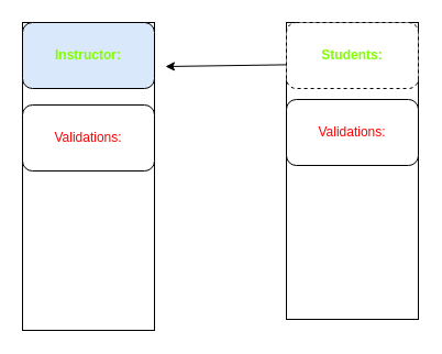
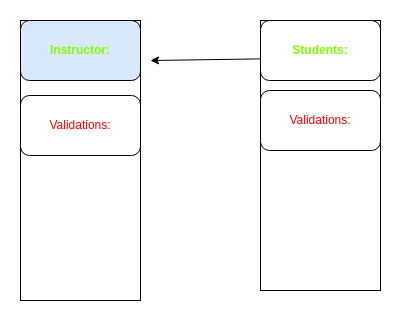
  <mxCell id="0" />
  <mxCell id="1" parent="0" />
  <mxCell id="2" value="" style="rounded=0;whiteSpace=wrap;html=1;" vertex="1" parent="1"><mxGeometry x="20" y="20" width="120" height="280" as="geometry" /></mxCell>
  <mxCell id="3" value="&lt;b&gt;&lt;font color=&quot;#80ff00&quot;&gt;Instructor:&lt;/font&gt;&lt;/b&gt;" style="rounded=1;whiteSpace=wrap;html=1;fillColor=#dae8fc;" vertex="1" parent="1"><mxGeometry x="20" y="20" width="120" height="60" as="geometry" /></mxCell>
  <mxCell id="4" value="" style="rounded=0;whiteSpace=wrap;html=1;fontColor=#80FF00;" vertex="1" parent="1"><mxGeometry x="260" y="20" width="120" height="270" as="geometry" /></mxCell>
- <mxCell id="5" value="&lt;b&gt;Students:&lt;/b&gt;" style="rounded=1;whiteSpace=wrap;html=1;fontColor=#80FF00;dashed=1;" vertex="1" parent="1"><mxGeometry x="260" y="20" width="120" height="60" as="geometry" /></mxCell>
+ <mxCell id="5" value="&lt;b&gt;Students:&lt;/b&gt;" style="rounded=1;whiteSpace=wrap;html=1;fontColor=#80FF00;" vertex="1" parent="1"><mxGeometry x="260" y="20" width="120" height="60" as="geometry" /></mxCell>
  <mxCell id="6" value="" style="endArrow=classic;html=1;fontColor=#80FF00;exitX=-0.002;exitY=0.64;exitDx=0;exitDy=0;exitPerimeter=0;" edge="1" parent="1" source="5"><mxGeometry width="50" height="50" relative="1" as="geometry"><mxPoint x="240" y="210" as="sourcePoint" /><mxPoint x="150" y="60" as="targetPoint" /></mxGeometry></mxCell>
  <mxCell id="7" value="&lt;font color=&quot;#ff0000&quot;&gt;Validations:&lt;/font&gt;" style="rounded=1;whiteSpace=wrap;html=1;fontColor=#80FF00;" vertex="1" parent="1"><mxGeometry x="20" y="95" width="120" height="60" as="geometry" /></mxCell>
  <mxCell id="8" value="Validations:" style="rounded=1;whiteSpace=wrap;html=1;fontColor=#FF0000;" vertex="1" parent="1"><mxGeometry x="260" y="90" width="120" height="60" as="geometry" /></mxCell>
